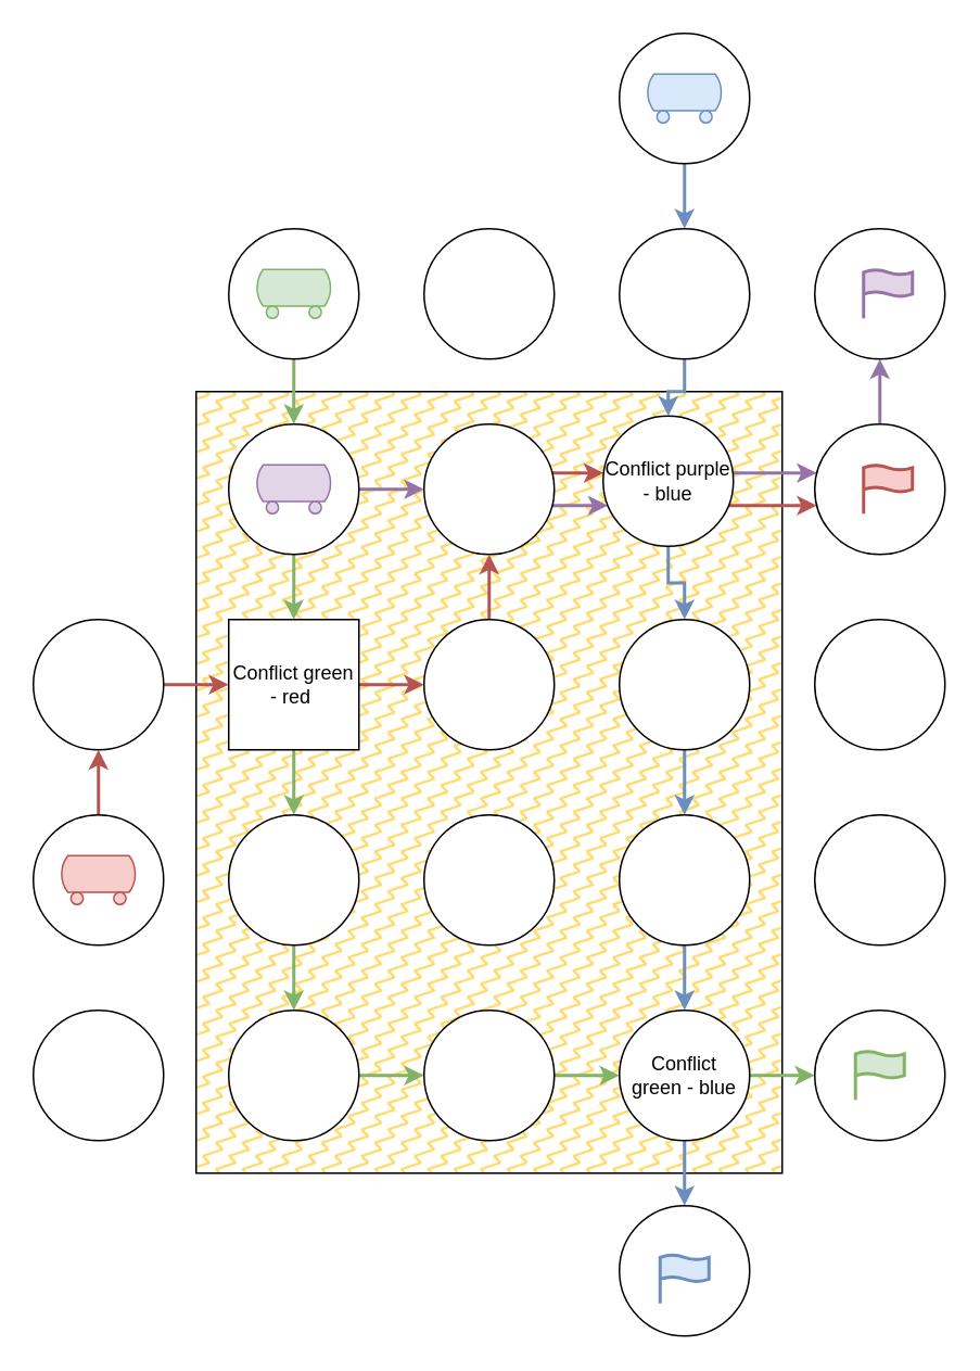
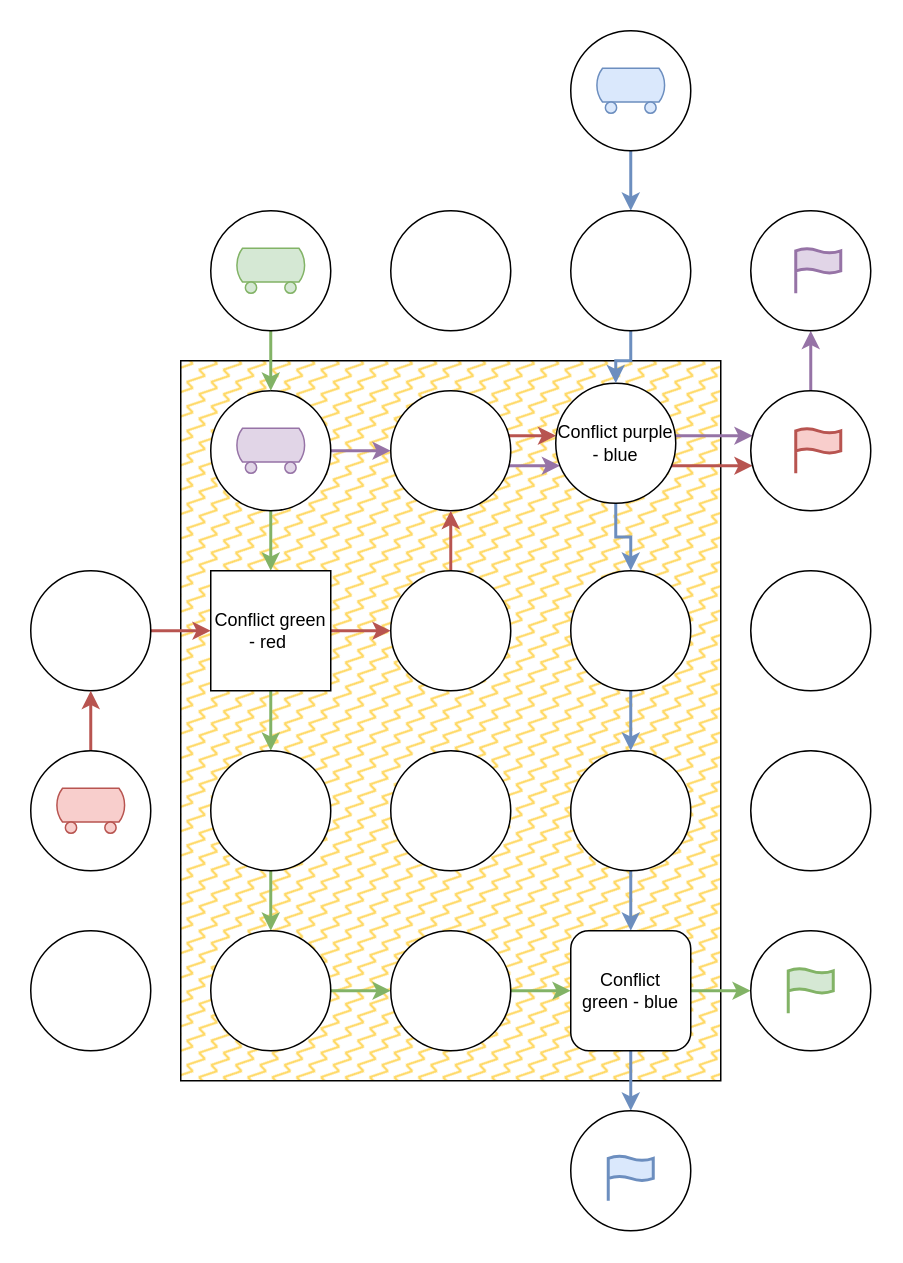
  <mxCell id="0" />
  <mxCell id="1" parent="0" />
  <mxCell id="2" value="" style="rounded=0;whiteSpace=wrap;html=1;fillStyle=zigzag-line;fillColor=#FFD966;" parent="1" vertex="1"><mxGeometry x="120" y="240" width="360" height="480" as="geometry" /></mxCell>
  <mxCell id="3" value="" style="edgeStyle=orthogonalEdgeStyle;rounded=0;orthogonalLoop=1;jettySize=auto;html=1;strokeWidth=2;fillColor=#d5e8d4;strokeColor=#82b366;" parent="1" source="8" target="19" edge="1"><mxGeometry relative="1" as="geometry" /></mxCell>
  <mxCell id="4" value="" style="edgeStyle=orthogonalEdgeStyle;rounded=0;orthogonalLoop=1;jettySize=auto;html=1;strokeWidth=2;fillColor=#e1d5e7;strokeColor=#9673a6;" parent="1" source="8" target="7" edge="1"><mxGeometry relative="1" as="geometry" /></mxCell>
  <mxCell id="5" value="" style="edgeStyle=orthogonalEdgeStyle;rounded=0;orthogonalLoop=1;jettySize=auto;html=1;strokeWidth=2;fillColor=#f8cecc;strokeColor=#b85450;" parent="1" source="7" target="12" edge="1"><mxGeometry relative="1" as="geometry"><Array as="points"><mxPoint x="360" y="290" /><mxPoint x="360" y="290" /></Array></mxGeometry></mxCell>
  <mxCell id="6" value="" style="edgeStyle=orthogonalEdgeStyle;rounded=0;orthogonalLoop=1;jettySize=auto;html=1;strokeWidth=2;fillColor=#e1d5e7;strokeColor=#9673a6;" parent="1" source="7" target="12" edge="1"><mxGeometry relative="1" as="geometry"><Array as="points"><mxPoint x="350" y="310" /><mxPoint x="350" y="310" /></Array></mxGeometry></mxCell>
  <mxCell id="7" value="" style="ellipse;whiteSpace=wrap;html=1;aspect=fixed;" parent="1" vertex="1"><mxGeometry x="260" y="260" width="80" height="80" as="geometry" /></mxCell>
  <mxCell id="8" value="" style="ellipse;whiteSpace=wrap;html=1;aspect=fixed;fillStyle=auto;fillColor=#FFFFFF;" parent="1" vertex="1"><mxGeometry x="140" y="260" width="80" height="80" as="geometry" /></mxCell>
  <mxCell id="9" value="" style="edgeStyle=orthogonalEdgeStyle;rounded=0;orthogonalLoop=1;jettySize=auto;html=1;strokeWidth=2;fillColor=#dae8fc;strokeColor=#6c8ebf;" parent="1" source="12" target="23" edge="1"><mxGeometry relative="1" as="geometry" /></mxCell>
  <mxCell id="10" value="" style="edgeStyle=orthogonalEdgeStyle;rounded=0;orthogonalLoop=1;jettySize=auto;html=1;strokeWidth=2;fillColor=#f8cecc;strokeColor=#b85450;" parent="1" source="12" target="14" edge="1"><mxGeometry relative="1" as="geometry"><Array as="points"><mxPoint x="470" y="310" /><mxPoint x="470" y="310" /></Array></mxGeometry></mxCell>
  <mxCell id="11" value="" style="edgeStyle=orthogonalEdgeStyle;rounded=0;orthogonalLoop=1;jettySize=auto;html=1;strokeWidth=2;fillColor=#e1d5e7;strokeColor=#9673a6;" parent="1" source="12" target="14" edge="1"><mxGeometry relative="1" as="geometry"><Array as="points"><mxPoint x="470" y="290" /><mxPoint x="470" y="290" /></Array></mxGeometry></mxCell>
  <mxCell id="12" value="Conflict purple - blue" style="ellipse;whiteSpace=wrap;html=1;aspect=fixed;fillStyle=auto;fillColor=#FFFFFF;" parent="1" vertex="1"><mxGeometry x="370" y="255" width="80" height="80" as="geometry" /></mxCell>
  <mxCell id="13" value="" style="edgeStyle=orthogonalEdgeStyle;rounded=0;orthogonalLoop=1;jettySize=auto;html=1;strokeWidth=2;fillColor=#e1d5e7;strokeColor=#9673a6;" parent="1" source="14" target="49" edge="1"><mxGeometry relative="1" as="geometry" /></mxCell>
  <mxCell id="14" value="" style="ellipse;whiteSpace=wrap;html=1;aspect=fixed;" parent="1" vertex="1"><mxGeometry x="500" y="260" width="80" height="80" as="geometry" /></mxCell>
  <mxCell id="15" value="" style="edgeStyle=orthogonalEdgeStyle;rounded=0;orthogonalLoop=1;jettySize=auto;html=1;strokeWidth=2;fillColor=#f8cecc;strokeColor=#b85450;" parent="1" source="16" target="19" edge="1"><mxGeometry relative="1" as="geometry" /></mxCell>
  <mxCell id="16" value="" style="ellipse;whiteSpace=wrap;html=1;aspect=fixed;" parent="1" vertex="1"><mxGeometry x="20" y="380" width="80" height="80" as="geometry" /></mxCell>
  <mxCell id="17" value="" style="edgeStyle=orthogonalEdgeStyle;rounded=0;orthogonalLoop=1;jettySize=auto;html=1;strokeWidth=2;fillColor=#f8cecc;strokeColor=#b85450;" parent="1" source="19" target="21" edge="1"><mxGeometry relative="1" as="geometry" /></mxCell>
  <mxCell id="18" value="" style="edgeStyle=orthogonalEdgeStyle;rounded=0;orthogonalLoop=1;jettySize=auto;html=1;strokeWidth=2;fillColor=#d5e8d4;strokeColor=#82b366;" parent="1" source="19" target="28" edge="1"><mxGeometry relative="1" as="geometry" /></mxCell>
  <mxCell id="19" value="Conflict green - red&amp;nbsp;" style="whiteSpace=wrap;html=1;aspect=fixed;fillStyle=auto;rounded=0;" parent="1" vertex="1"><mxGeometry x="140" y="380" width="80" height="80" as="geometry" /></mxCell>
  <mxCell id="20" value="" style="edgeStyle=orthogonalEdgeStyle;rounded=0;orthogonalLoop=1;jettySize=auto;html=1;strokeWidth=2;fillColor=#f8cecc;strokeColor=#b85450;" parent="1" source="21" target="7" edge="1"><mxGeometry relative="1" as="geometry" /></mxCell>
  <mxCell id="21" value="" style="ellipse;whiteSpace=wrap;html=1;aspect=fixed;" parent="1" vertex="1"><mxGeometry x="260" y="380" width="80" height="80" as="geometry" /></mxCell>
  <mxCell id="22" value="" style="edgeStyle=orthogonalEdgeStyle;rounded=0;orthogonalLoop=1;jettySize=auto;html=1;strokeWidth=2;fillColor=#dae8fc;strokeColor=#6c8ebf;" parent="1" source="23" target="31" edge="1"><mxGeometry relative="1" as="geometry" /></mxCell>
  <mxCell id="23" value="" style="ellipse;whiteSpace=wrap;html=1;aspect=fixed;" parent="1" vertex="1"><mxGeometry x="380" y="380" width="80" height="80" as="geometry" /></mxCell>
  <mxCell id="24" value="" style="ellipse;whiteSpace=wrap;html=1;aspect=fixed;" parent="1" vertex="1"><mxGeometry x="500" y="380" width="80" height="80" as="geometry" /></mxCell>
  <mxCell id="25" value="" style="edgeStyle=orthogonalEdgeStyle;rounded=0;orthogonalLoop=1;jettySize=auto;html=1;strokeWidth=2;fillColor=#f8cecc;strokeColor=#b85450;" parent="1" source="26" target="16" edge="1"><mxGeometry relative="1" as="geometry" /></mxCell>
  <mxCell id="26" value="" style="ellipse;whiteSpace=wrap;html=1;aspect=fixed;" parent="1" vertex="1"><mxGeometry x="20" y="500" width="80" height="80" as="geometry" /></mxCell>
  <mxCell id="27" value="" style="edgeStyle=orthogonalEdgeStyle;rounded=0;orthogonalLoop=1;jettySize=auto;html=1;strokeWidth=2;fillColor=#d5e8d4;strokeColor=#82b366;" parent="1" source="28" target="35" edge="1"><mxGeometry relative="1" as="geometry" /></mxCell>
  <mxCell id="28" value="" style="ellipse;whiteSpace=wrap;html=1;aspect=fixed;" parent="1" vertex="1"><mxGeometry x="140" y="500" width="80" height="80" as="geometry" /></mxCell>
  <mxCell id="29" value="" style="ellipse;whiteSpace=wrap;html=1;aspect=fixed;" parent="1" vertex="1"><mxGeometry x="260" y="500" width="80" height="80" as="geometry" /></mxCell>
  <mxCell id="30" value="" style="edgeStyle=orthogonalEdgeStyle;rounded=0;orthogonalLoop=1;jettySize=auto;html=1;strokeWidth=2;fillColor=#dae8fc;strokeColor=#6c8ebf;" parent="1" source="31" target="40" edge="1"><mxGeometry relative="1" as="geometry" /></mxCell>
  <mxCell id="31" value="" style="ellipse;whiteSpace=wrap;html=1;aspect=fixed;" parent="1" vertex="1"><mxGeometry x="380" y="500" width="80" height="80" as="geometry" /></mxCell>
  <mxCell id="32" value="" style="ellipse;whiteSpace=wrap;html=1;aspect=fixed;" parent="1" vertex="1"><mxGeometry x="500" y="500" width="80" height="80" as="geometry" /></mxCell>
  <mxCell id="33" value="" style="ellipse;whiteSpace=wrap;html=1;aspect=fixed;" parent="1" vertex="1"><mxGeometry x="20" y="620" width="80" height="80" as="geometry" /></mxCell>
  <mxCell id="34" value="" style="edgeStyle=orthogonalEdgeStyle;rounded=0;orthogonalLoop=1;jettySize=auto;html=1;strokeWidth=2;fillColor=#d5e8d4;strokeColor=#82b366;" parent="1" source="35" target="37" edge="1"><mxGeometry relative="1" as="geometry" /></mxCell>
  <mxCell id="35" value="" style="ellipse;whiteSpace=wrap;html=1;aspect=fixed;" parent="1" vertex="1"><mxGeometry x="140" y="620" width="80" height="80" as="geometry" /></mxCell>
  <mxCell id="36" value="" style="edgeStyle=orthogonalEdgeStyle;rounded=0;orthogonalLoop=1;jettySize=auto;html=1;strokeWidth=2;fillColor=#d5e8d4;strokeColor=#82b366;" parent="1" source="37" target="40" edge="1"><mxGeometry relative="1" as="geometry" /></mxCell>
  <mxCell id="37" value="" style="ellipse;whiteSpace=wrap;html=1;aspect=fixed;" parent="1" vertex="1"><mxGeometry x="260" y="620" width="80" height="80" as="geometry" /></mxCell>
  <mxCell id="38" value="" style="edgeStyle=orthogonalEdgeStyle;rounded=0;orthogonalLoop=1;jettySize=auto;html=1;strokeWidth=2;fillColor=#d5e8d4;strokeColor=#82b366;" parent="1" source="40" target="41" edge="1"><mxGeometry relative="1" as="geometry" /></mxCell>
  <mxCell id="39" value="" style="edgeStyle=orthogonalEdgeStyle;rounded=0;orthogonalLoop=1;jettySize=auto;html=1;strokeWidth=2;fillColor=#dae8fc;strokeColor=#6c8ebf;" parent="1" source="40" target="50" edge="1"><mxGeometry relative="1" as="geometry" /></mxCell>
- <mxCell id="40" value="Conflict&lt;br&gt;green - blue" style="ellipse;whiteSpace=wrap;html=1;aspect=fixed;fillColor=#FFFFFF;fillStyle=auto;" parent="1" vertex="1"><mxGeometry x="380" y="620" width="80" height="80" as="geometry" /></mxCell>
+ <mxCell id="40" value="Conflict&lt;br&gt;green - blue" style="whiteSpace=wrap;html=1;aspect=fixed;fillColor=#FFFFFF;fillStyle=auto;rounded=1;" parent="1" vertex="1"><mxGeometry x="380" y="620" width="80" height="80" as="geometry" /></mxCell>
  <mxCell id="41" value="" style="ellipse;whiteSpace=wrap;html=1;aspect=fixed;" parent="1" vertex="1"><mxGeometry x="500" y="620" width="80" height="80" as="geometry" /></mxCell>
  <mxCell id="42" value="" style="edgeStyle=orthogonalEdgeStyle;rounded=0;orthogonalLoop=1;jettySize=auto;html=1;strokeWidth=2;fillColor=#dae8fc;strokeColor=#6c8ebf;" parent="1" source="43" target="45" edge="1"><mxGeometry relative="1" as="geometry" /></mxCell>
  <mxCell id="43" value="" style="ellipse;whiteSpace=wrap;html=1;aspect=fixed;" parent="1" vertex="1"><mxGeometry x="380" y="20" width="80" height="80" as="geometry" /></mxCell>
  <mxCell id="44" value="" style="edgeStyle=orthogonalEdgeStyle;rounded=0;orthogonalLoop=1;jettySize=auto;html=1;strokeWidth=2;fillColor=#dae8fc;strokeColor=#6c8ebf;" parent="1" source="45" target="12" edge="1"><mxGeometry relative="1" as="geometry" /></mxCell>
  <mxCell id="45" value="" style="ellipse;whiteSpace=wrap;html=1;aspect=fixed;" parent="1" vertex="1"><mxGeometry x="380" y="140" width="80" height="80" as="geometry" /></mxCell>
  <mxCell id="46" value="" style="edgeStyle=orthogonalEdgeStyle;rounded=0;orthogonalLoop=1;jettySize=auto;html=1;strokeWidth=2;fillColor=#d5e8d4;strokeColor=#82b366;" parent="1" source="47" target="8" edge="1"><mxGeometry relative="1" as="geometry" /></mxCell>
  <mxCell id="47" value="" style="ellipse;whiteSpace=wrap;html=1;aspect=fixed;" parent="1" vertex="1"><mxGeometry x="140" y="140" width="80" height="80" as="geometry" /></mxCell>
  <mxCell id="48" value="" style="ellipse;whiteSpace=wrap;html=1;aspect=fixed;" parent="1" vertex="1"><mxGeometry x="260" y="140" width="80" height="80" as="geometry" /></mxCell>
  <mxCell id="49" value="" style="ellipse;whiteSpace=wrap;html=1;aspect=fixed;" parent="1" vertex="1"><mxGeometry x="500" y="140" width="80" height="80" as="geometry" /></mxCell>
  <mxCell id="50" value="" style="ellipse;whiteSpace=wrap;html=1;aspect=fixed;" parent="1" vertex="1"><mxGeometry x="380" y="740" width="80" height="80" as="geometry" /></mxCell>
  <mxCell id="51" value="" style="verticalLabelPosition=bottom;outlineConnect=0;align=center;dashed=0;html=1;verticalAlign=top;shape=mxgraph.pid.misc.tank_car,_tank_wagon;fillStyle=auto;fillColor=#f8cecc;strokeColor=#b85450;" parent="1" vertex="1"><mxGeometry x="36.18" y="525" width="47.63" height="30" as="geometry" /></mxCell>
  <mxCell id="52" value="" style="verticalLabelPosition=bottom;outlineConnect=0;align=center;dashed=0;html=1;verticalAlign=top;shape=mxgraph.pid.misc.tank_car,_tank_wagon;fillStyle=auto;fillColor=#dae8fc;strokeColor=#6c8ebf;" parent="1" vertex="1"><mxGeometry x="396.18" y="45" width="47.63" height="30" as="geometry" /></mxCell>
  <mxCell id="53" value="" style="verticalLabelPosition=bottom;outlineConnect=0;align=center;dashed=0;html=1;verticalAlign=top;shape=mxgraph.pid.misc.tank_car,_tank_wagon;fillStyle=auto;fillColor=#d5e8d4;strokeColor=#82b366;" parent="1" vertex="1"><mxGeometry x="156.18" y="165" width="47.63" height="30" as="geometry" /></mxCell>
  <mxCell id="54" value="" style="html=1;verticalLabelPosition=bottom;align=center;labelBackgroundColor=#ffffff;verticalAlign=top;strokeWidth=2;strokeColor=#6c8ebf;shadow=0;dashed=0;shape=mxgraph.ios7.icons.flag;fillStyle=auto;fillColor=#dae8fc;" parent="1" vertex="1"><mxGeometry x="405" y="770" width="30" height="30" as="geometry" /></mxCell>
  <mxCell id="55" value="" style="html=1;verticalLabelPosition=bottom;align=center;labelBackgroundColor=#ffffff;verticalAlign=top;strokeWidth=2;strokeColor=#b85450;shadow=0;dashed=0;shape=mxgraph.ios7.icons.flag;fillStyle=auto;fillColor=#f8cecc;" parent="1" vertex="1"><mxGeometry x="530" y="285" width="30" height="30" as="geometry" /></mxCell>
  <mxCell id="56" value="" style="html=1;verticalLabelPosition=bottom;align=center;labelBackgroundColor=#ffffff;verticalAlign=top;strokeWidth=2;strokeColor=#82b366;shadow=0;dashed=0;shape=mxgraph.ios7.icons.flag;fillStyle=auto;fillColor=#d5e8d4;" parent="1" vertex="1"><mxGeometry x="525" y="645" width="30" height="30" as="geometry" /></mxCell>
  <mxCell id="57" value="" style="verticalLabelPosition=bottom;outlineConnect=0;align=center;dashed=0;html=1;verticalAlign=top;shape=mxgraph.pid.misc.tank_car,_tank_wagon;fillStyle=auto;fillColor=#e1d5e7;strokeColor=#9673a6;" parent="1" vertex="1"><mxGeometry x="156.18" y="285" width="47.63" height="30" as="geometry" /></mxCell>
  <mxCell id="58" value="" style="html=1;verticalLabelPosition=bottom;align=center;labelBackgroundColor=#ffffff;verticalAlign=top;strokeWidth=2;strokeColor=#9673a6;shadow=0;dashed=0;shape=mxgraph.ios7.icons.flag;fillStyle=auto;fillColor=#e1d5e7;" parent="1" vertex="1"><mxGeometry x="530" y="165" width="30" height="30" as="geometry" /></mxCell>
